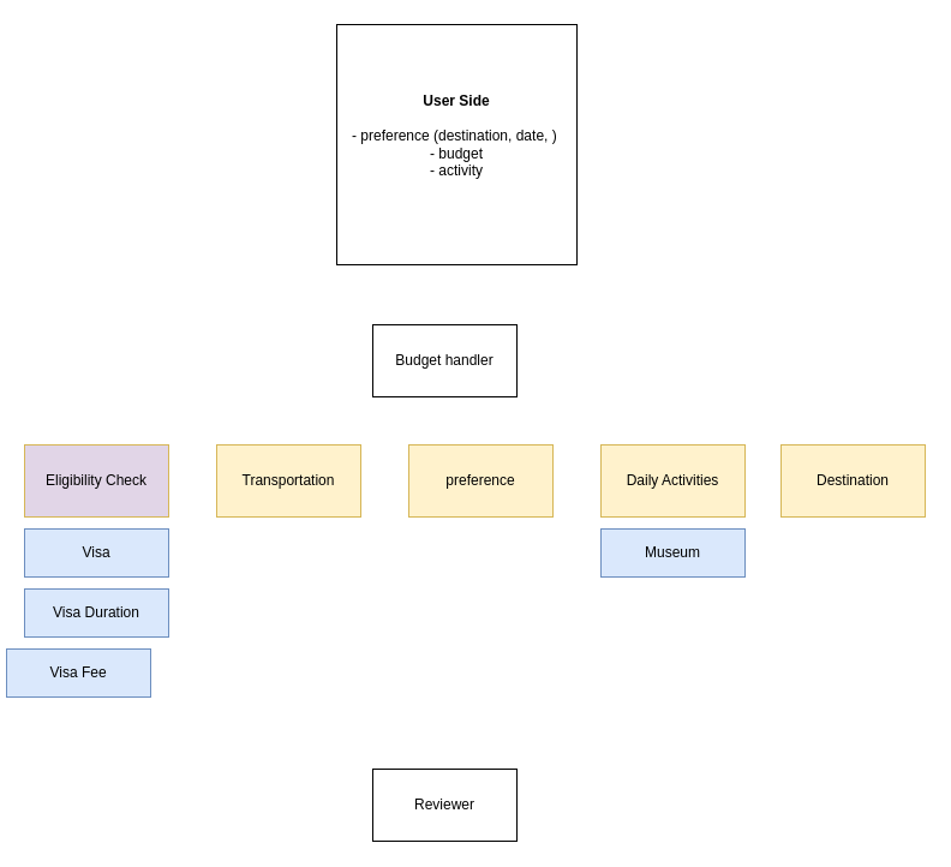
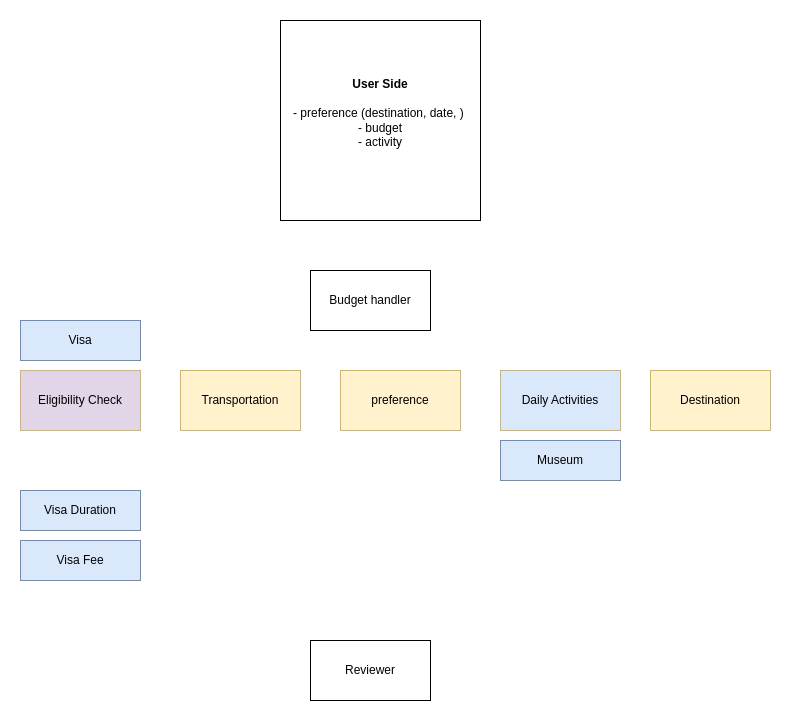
  <mxCell id="0" />
  <mxCell id="1" parent="0" />
  <mxCell id="2" value="&lt;b&gt;User Side&lt;/b&gt;&lt;div&gt;&lt;br&gt;&lt;/div&gt;&lt;div&gt;- preference (destination, date, )&amp;nbsp;&lt;/div&gt;&lt;div&gt;- budget&lt;/div&gt;&lt;div&gt;- activity&lt;/div&gt;&lt;div&gt;&lt;br&gt;&lt;/div&gt;" style="whiteSpace=wrap;html=1;aspect=fixed;" parent="1" vertex="1"><mxGeometry x="280" y="20" width="200" height="200" as="geometry" /></mxCell>
  <mxCell id="3" value="Transportation" style="rounded=0;whiteSpace=wrap;html=1;fillColor=#fff2cc;strokeColor=#d6b656;" parent="1" vertex="1"><mxGeometry x="180" y="370" width="120" height="60" as="geometry" /></mxCell>
  <mxCell id="4" value="preference" style="rounded=0;whiteSpace=wrap;html=1;fillColor=#fff2cc;strokeColor=#d6b656;" parent="1" vertex="1"><mxGeometry x="340" y="370" width="120" height="60" as="geometry" /></mxCell>
  <mxCell id="5" value="Budget handler" style="rounded=0;whiteSpace=wrap;html=1;" parent="1" vertex="1"><mxGeometry x="310" y="270" width="120" height="60" as="geometry" /></mxCell>
- <mxCell id="6" value="Daily Activities" style="rounded=0;whiteSpace=wrap;html=1;fillColor=#fff2cc;strokeColor=#d6b656;" parent="1" vertex="1"><mxGeometry x="500" y="370" width="120" height="60" as="geometry" /></mxCell>
+ <mxCell id="6" value="Daily Activities" style="rounded=0;whiteSpace=wrap;html=1;fillColor=#dae8fc;strokeColor=#d6b656;" parent="1" vertex="1"><mxGeometry x="500" y="370" width="120" height="60" as="geometry" /></mxCell>
  <mxCell id="7" value="Eligibility Check" style="rounded=0;whiteSpace=wrap;html=1;fillColor=#e1d5e7;strokeColor=#d6b656;" parent="1" vertex="1"><mxGeometry x="20" y="370" width="120" height="60" as="geometry" /></mxCell>
- <mxCell id="8" value="Visa" style="rounded=0;whiteSpace=wrap;html=1;fillColor=#dae8fc;strokeColor=#6c8ebf;" parent="1" vertex="1"><mxGeometry x="20" y="440" width="120" height="40" as="geometry" /></mxCell>
+ <mxCell id="8" value="Visa" style="rounded=0;whiteSpace=wrap;html=1;fillColor=#dae8fc;strokeColor=#6c8ebf;" parent="1" vertex="1"><mxGeometry x="20" y="320" width="120" height="40" as="geometry" /></mxCell>
  <mxCell id="9" value="Visa Duration" style="rounded=0;whiteSpace=wrap;html=1;fillColor=#dae8fc;strokeColor=#6c8ebf;" parent="1" vertex="1"><mxGeometry x="20" y="490" width="120" height="40" as="geometry" /></mxCell>
  <mxCell id="10" value="Museum" style="rounded=0;whiteSpace=wrap;html=1;fillColor=#dae8fc;strokeColor=#6c8ebf;" parent="1" vertex="1"><mxGeometry x="500" y="440" width="120" height="40" as="geometry" /></mxCell>
  <mxCell id="11" value="Reviewer" style="rounded=0;whiteSpace=wrap;html=1;" parent="1" vertex="1"><mxGeometry x="310" y="640" width="120" height="60" as="geometry" /></mxCell>
  <mxCell id="12" value="Destination" style="rounded=0;whiteSpace=wrap;html=1;fillColor=#fff2cc;strokeColor=#d6b656;" parent="1" vertex="1"><mxGeometry x="650" y="370" width="120" height="60" as="geometry" /></mxCell>
- <mxCell id="13" value="Visa Fee" style="rounded=0;whiteSpace=wrap;html=1;fillColor=#dae8fc;strokeColor=#6c8ebf;" parent="1" vertex="1"><mxGeometry x="5" y="540" width="120" height="40" as="geometry" /></mxCell>
+ <mxCell id="13" value="Visa Fee" style="rounded=0;whiteSpace=wrap;html=1;fillColor=#dae8fc;strokeColor=#6c8ebf;" parent="1" vertex="1"><mxGeometry x="20" y="540" width="120" height="40" as="geometry" /></mxCell>
